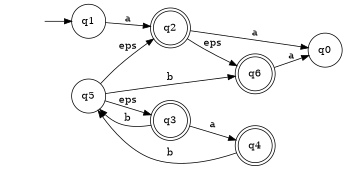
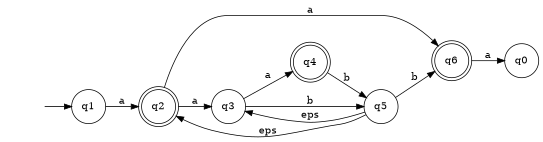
  digraph {
    rankdir=LR
    node [shape=circle]
    "" [shape=none]
    q1
    q2 [shape=doublecircle]
    q6 [shape=doublecircle]
-   q3 [shape=doublecircle]
+   q3
    n6 [label=q0]
    q4 [shape=doublecircle]
    q5
    "" -> q1
    q1 -> q2 [label=a]
-   q2 -> q6 [label=eps]
-   q2 -> n6 [label=a]
+   q2 -> q6 [label=a]
+   q2 -> q3 [label=a]
    q6 -> n6 [label=a]
    q3 -> q4 [label=a]
    q3 -> q5 [label=b]
    q4 -> q5 [label=b]
    q5 -> q2 [label=eps]
    q5 -> q6 [label=b]
    q5 -> q3 [label=eps]
  }
